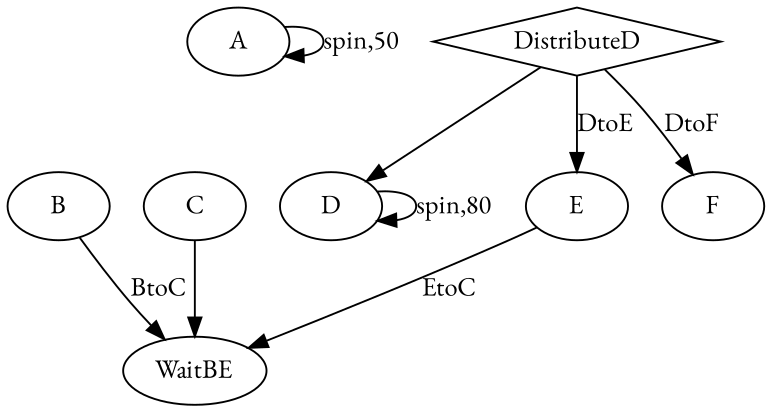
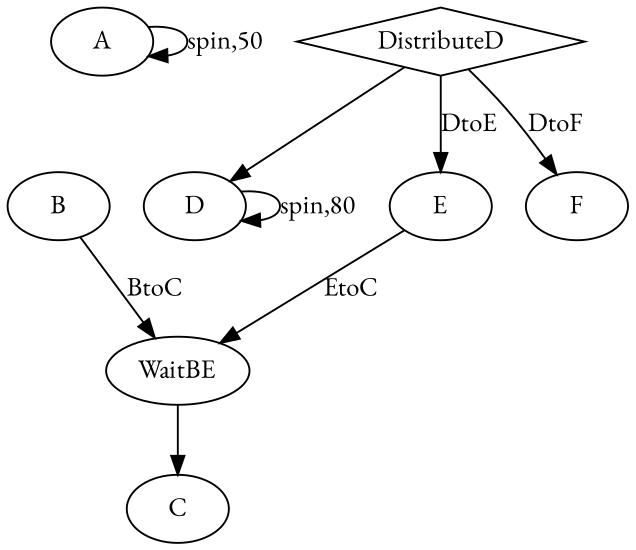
  digraph {
    fontname="EB Garamond"
    node [fontname="EB Garamond"]
    edge [fontname="EB Garamond"]
    n1 [label=A]
    n2 [label=B]
    n3 [label=WaitBE]
    n4 [label=C]
    n5 [label=D]
    n6 [label=DistributeD shape=diamond]
    n7 [label=E]
    n8 [label=F]
    n1 -> n1 [label="spin,50"]
    n2 -> n3 [label=BtoC]
-   n4 -> n3
+   n3 -> n4
    n5 -> n5 [label="spin,80"]
    n6 -> n5
    n6 -> n7 [label=DtoE]
    n6 -> n8 [label=DtoF]
    n7 -> n3 [label=EtoC]
  }
